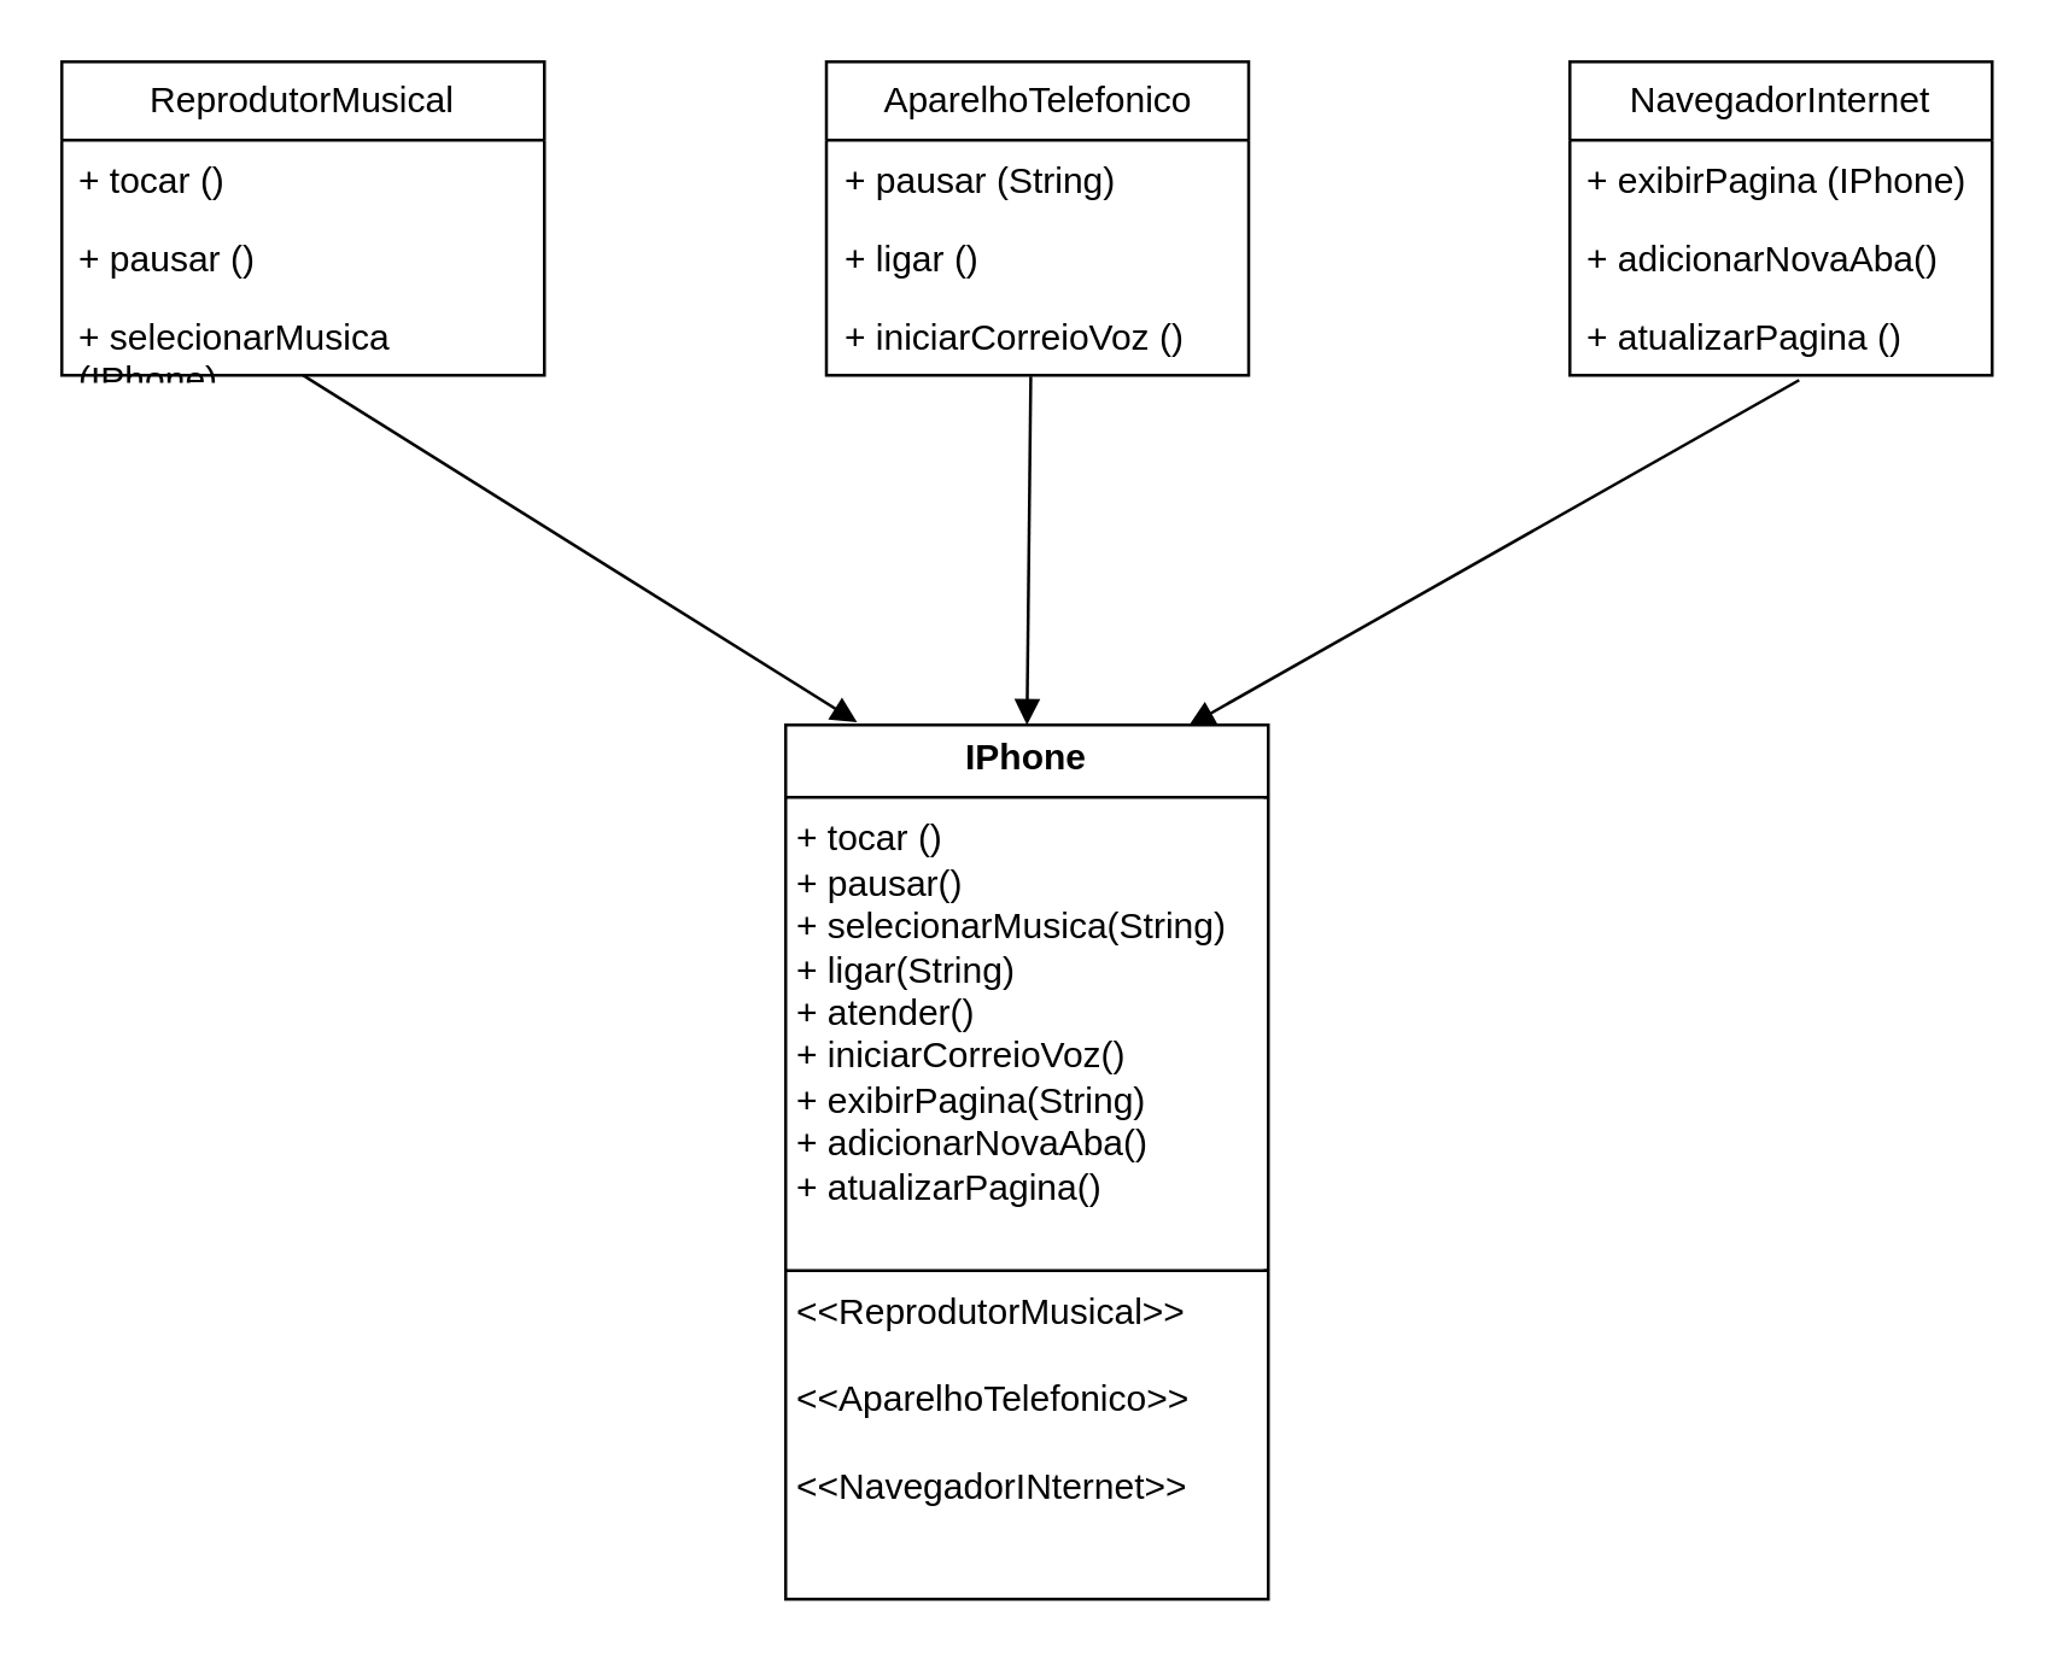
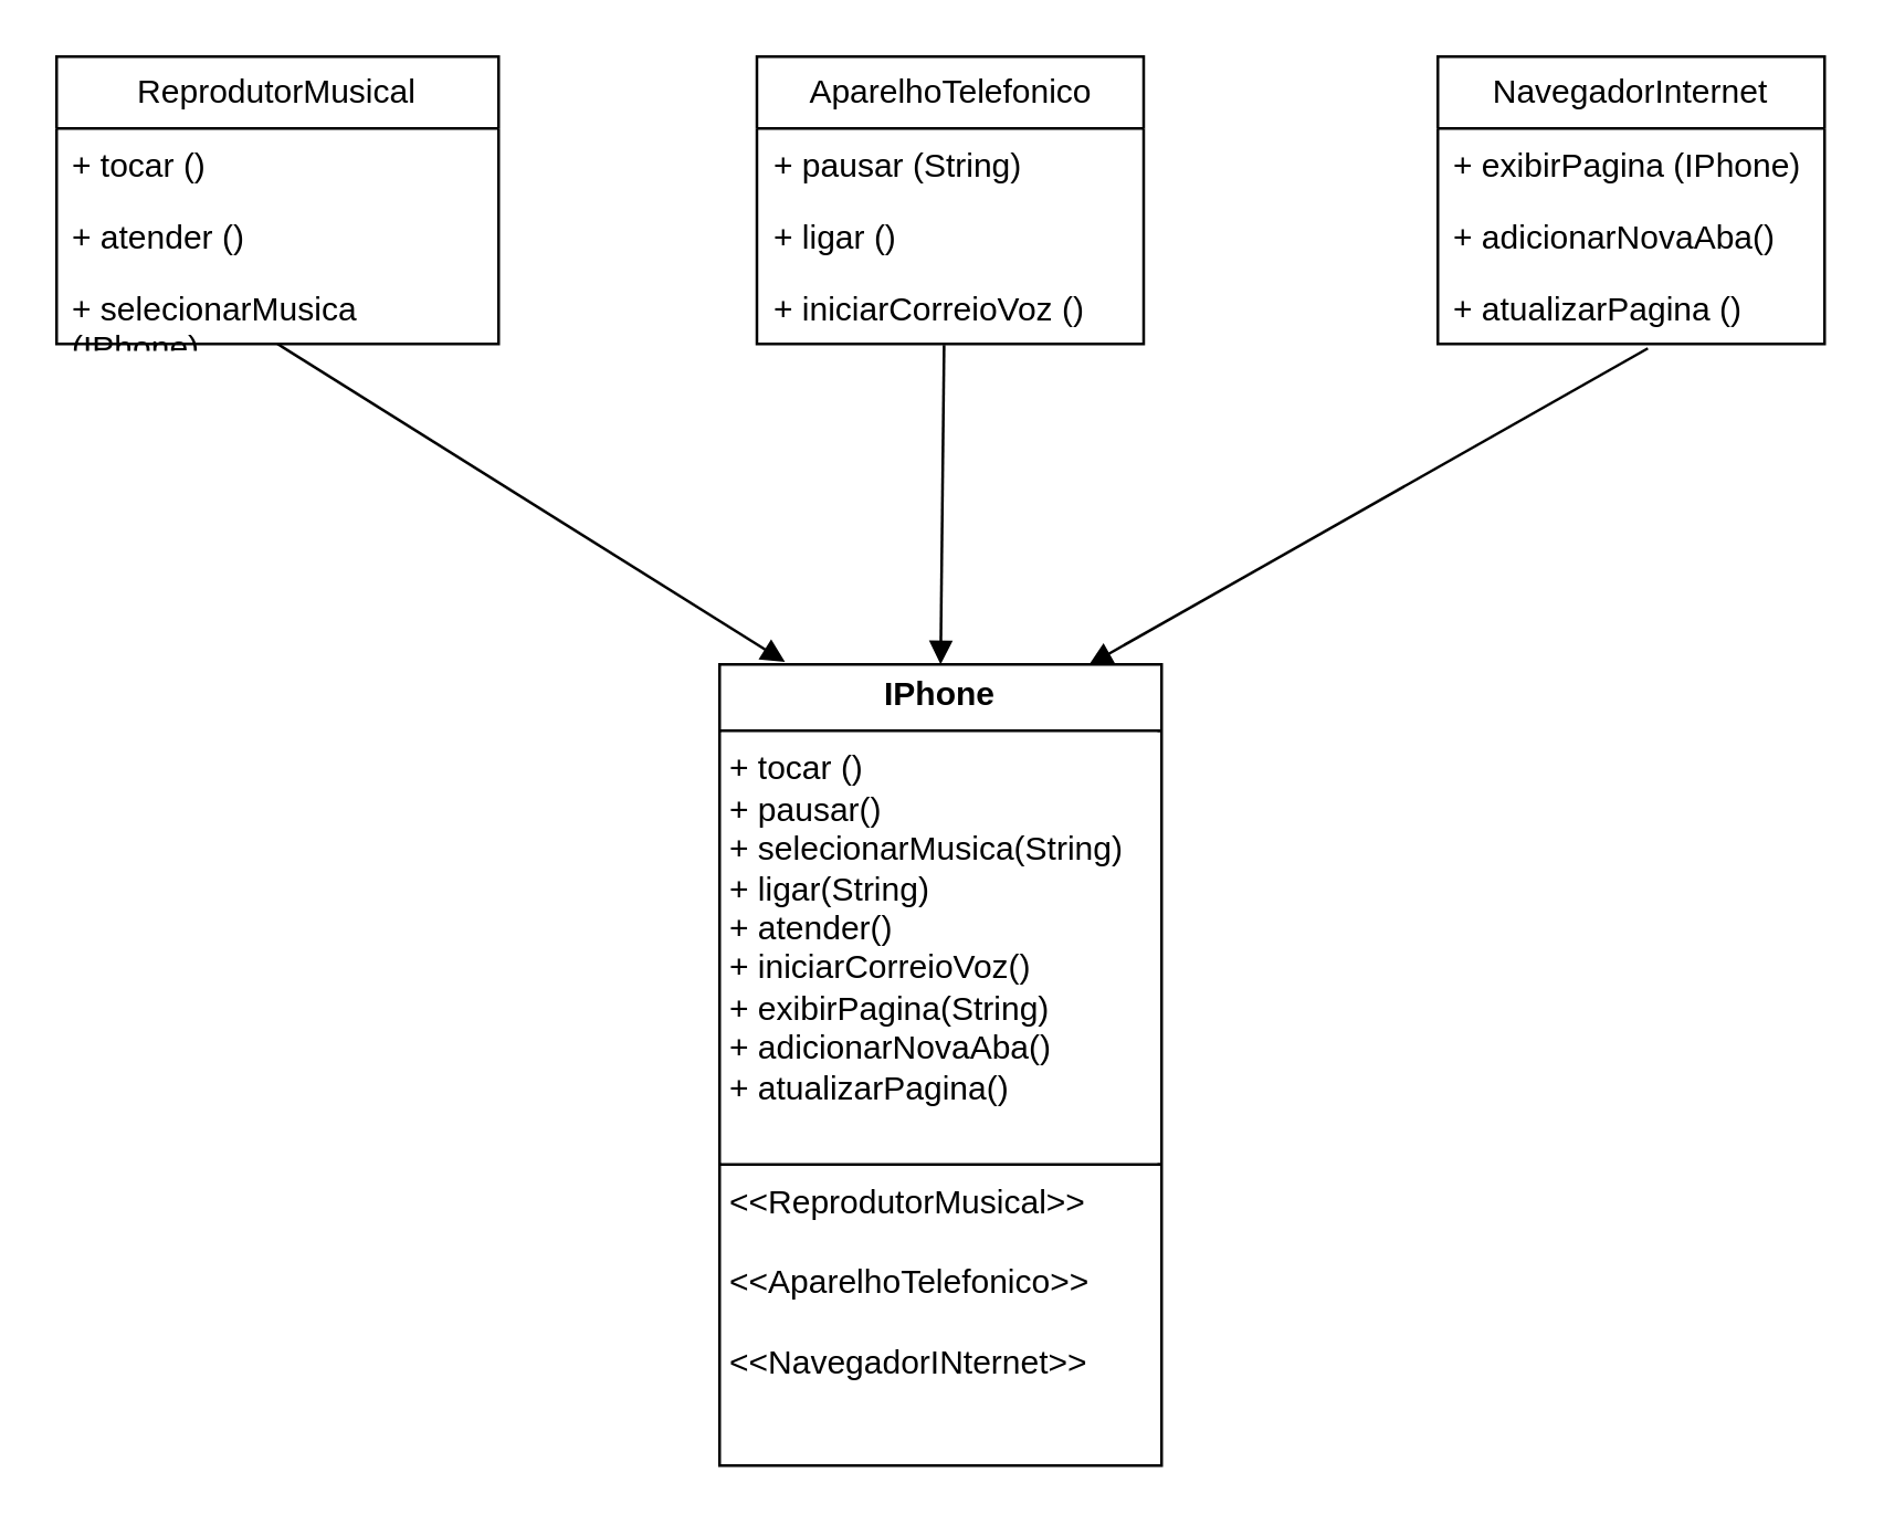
  <mxCell id="0" />
  <mxCell id="1" parent="0" />
  <mxCell id="2" value="NavegadorInternet" style="swimlane;fontStyle=0;childLayout=stackLayout;horizontal=1;startSize=26;fillColor=none;horizontalStack=0;resizeParent=1;resizeParentMax=0;resizeLast=0;collapsible=1;marginBottom=0;whiteSpace=wrap;html=1;" vertex="1" parent="1"><mxGeometry x="520" y="20" width="140" height="104" as="geometry" /></mxCell>
  <mxCell id="3" value="+ exibirPagina (IPhone)" style="text;strokeColor=none;fillColor=none;align=left;verticalAlign=top;spacingLeft=4;spacingRight=4;overflow=hidden;rotatable=0;points=[[0,0.5],[1,0.5]];portConstraint=eastwest;whiteSpace=wrap;html=1;" vertex="1" parent="2"><mxGeometry y="26" width="140" height="26" as="geometry" /></mxCell>
  <mxCell id="4" value="+ adicionarNovaAba()" style="text;strokeColor=none;fillColor=none;align=left;verticalAlign=top;spacingLeft=4;spacingRight=4;overflow=hidden;rotatable=0;points=[[0,0.5],[1,0.5]];portConstraint=eastwest;whiteSpace=wrap;html=1;" vertex="1" parent="2"><mxGeometry y="52" width="140" height="26" as="geometry" /></mxCell>
  <mxCell id="5" value="+ atualizarPagina ()" style="text;strokeColor=none;fillColor=none;align=left;verticalAlign=top;spacingLeft=4;spacingRight=4;overflow=hidden;rotatable=0;points=[[0,0.5],[1,0.5]];portConstraint=eastwest;whiteSpace=wrap;html=1;" vertex="1" parent="2"><mxGeometry y="78" width="140" height="26" as="geometry" /></mxCell>
  <mxCell id="6" value="AparelhoTelefonico" style="swimlane;fontStyle=0;childLayout=stackLayout;horizontal=1;startSize=26;fillColor=none;horizontalStack=0;resizeParent=1;resizeParentMax=0;resizeLast=0;collapsible=1;marginBottom=0;whiteSpace=wrap;html=1;" vertex="1" parent="1"><mxGeometry x="273.5" y="20" width="140" height="104" as="geometry"><mxRectangle x="343.5" y="140" width="140" height="30" as="alternateBounds" /></mxGeometry></mxCell>
  <mxCell id="7" value="+ pausar (String)" style="text;strokeColor=none;fillColor=none;align=left;verticalAlign=top;spacingLeft=4;spacingRight=4;overflow=hidden;rotatable=0;points=[[0,0.5],[1,0.5]];portConstraint=eastwest;whiteSpace=wrap;html=1;" vertex="1" parent="6"><mxGeometry y="26" width="140" height="26" as="geometry" /></mxCell>
  <mxCell id="8" value="+ ligar ()" style="text;strokeColor=none;fillColor=none;align=left;verticalAlign=top;spacingLeft=4;spacingRight=4;overflow=hidden;rotatable=0;points=[[0,0.5],[1,0.5]];portConstraint=eastwest;whiteSpace=wrap;html=1;" vertex="1" parent="6"><mxGeometry y="52" width="140" height="26" as="geometry" /></mxCell>
  <mxCell id="9" value="+ iniciarCorreioVoz ()" style="text;strokeColor=none;fillColor=none;align=left;verticalAlign=top;spacingLeft=4;spacingRight=4;overflow=hidden;rotatable=0;points=[[0,0.5],[1,0.5]];portConstraint=eastwest;whiteSpace=wrap;html=1;" vertex="1" parent="6"><mxGeometry y="78" width="140" height="26" as="geometry" /></mxCell>
  <mxCell id="10" value="ReprodutorMusical" style="swimlane;fontStyle=0;childLayout=stackLayout;horizontal=1;startSize=26;fillColor=none;horizontalStack=0;resizeParent=1;resizeParentMax=0;resizeLast=0;collapsible=1;marginBottom=0;whiteSpace=wrap;html=1;" vertex="1" parent="1"><mxGeometry x="20" y="20" width="160" height="104" as="geometry" /></mxCell>
  <mxCell id="11" value="+ tocar ()" style="text;strokeColor=none;fillColor=none;align=left;verticalAlign=top;spacingLeft=4;spacingRight=4;overflow=hidden;rotatable=0;points=[[0,0.5],[1,0.5]];portConstraint=eastwest;whiteSpace=wrap;html=1;" vertex="1" parent="10"><mxGeometry y="26" width="160" height="26" as="geometry" /></mxCell>
- <mxCell id="12" value="+ pausar ()" style="text;strokeColor=none;fillColor=none;align=left;verticalAlign=top;spacingLeft=4;spacingRight=4;overflow=hidden;rotatable=0;points=[[0,0.5],[1,0.5]];portConstraint=eastwest;whiteSpace=wrap;html=1;" vertex="1" parent="10"><mxGeometry y="52" width="160" height="26" as="geometry" /></mxCell>
+ <mxCell id="12" value="+ atender ()" style="text;strokeColor=none;fillColor=none;align=left;verticalAlign=top;spacingLeft=4;spacingRight=4;overflow=hidden;rotatable=0;points=[[0,0.5],[1,0.5]];portConstraint=eastwest;whiteSpace=wrap;html=1;" vertex="1" parent="10"><mxGeometry y="52" width="160" height="26" as="geometry" /></mxCell>
  <mxCell id="13" value="+ selecionarMusica (IPhone)" style="text;strokeColor=none;fillColor=none;align=left;verticalAlign=top;spacingLeft=4;spacingRight=4;overflow=hidden;rotatable=0;points=[[0,0.5],[1,0.5]];portConstraint=eastwest;whiteSpace=wrap;html=1;" vertex="1" parent="10"><mxGeometry y="78" width="160" height="26" as="geometry" /></mxCell>
  <mxCell id="14" value="&lt;p style=&quot;margin:0px;margin-top:4px;text-align:center;&quot;&gt;&lt;b&gt;IPhone&lt;/b&gt;&lt;/p&gt;&lt;hr size=&quot;1&quot; style=&quot;border-style:solid;&quot;&gt;&lt;p style=&quot;margin:0px;margin-left:4px;&quot;&gt;+ tocar ()&lt;/p&gt;&lt;p style=&quot;margin:0px;margin-left:4px;&quot;&gt;+ pausar()&lt;/p&gt;&lt;p style=&quot;margin:0px;margin-left:4px;&quot;&gt;+ selecionarMusica(String)&lt;/p&gt;&lt;p style=&quot;margin:0px;margin-left:4px;&quot;&gt;+ ligar(String)&lt;/p&gt;&lt;p style=&quot;margin:0px;margin-left:4px;&quot;&gt;+ atender()&lt;/p&gt;&lt;p style=&quot;margin:0px;margin-left:4px;&quot;&gt;+ iniciarCorreioVoz()&lt;/p&gt;&lt;p style=&quot;margin:0px;margin-left:4px;&quot;&gt;+ exibirPagina(String)&lt;/p&gt;&lt;p style=&quot;margin:0px;margin-left:4px;&quot;&gt;+ adicionarNovaAba()&lt;/p&gt;&lt;p style=&quot;margin:0px;margin-left:4px;&quot;&gt;+ atualizarPagina()&lt;/p&gt;&lt;p style=&quot;margin:0px;margin-left:4px;&quot;&gt;&lt;br&gt;&lt;/p&gt;&lt;hr size=&quot;1&quot; style=&quot;border-style:solid;&quot;&gt;&lt;p style=&quot;margin:0px;margin-left:4px;&quot;&gt;&amp;lt;&amp;lt;ReprodutorMusical&amp;gt;&amp;gt;&lt;/p&gt;&lt;p style=&quot;margin:0px;margin-left:4px;&quot;&gt;&lt;br&gt;&lt;/p&gt;&lt;p style=&quot;margin:0px;margin-left:4px;&quot;&gt;&amp;lt;&amp;lt;AparelhoTelefonico&amp;gt;&amp;gt;&lt;/p&gt;&lt;p style=&quot;margin:0px;margin-left:4px;&quot;&gt;&lt;br&gt;&lt;/p&gt;&lt;p style=&quot;margin:0px;margin-left:4px;&quot;&gt;&amp;lt;&amp;lt;NavegadorINternet&amp;gt;&amp;gt;&lt;/p&gt;" style="verticalAlign=top;align=left;overflow=fill;html=1;whiteSpace=wrap;" vertex="1" parent="1"><mxGeometry x="260" y="240" width="160" height="290" as="geometry" /></mxCell>
  <mxCell id="15" value="" style="ellipse;whiteSpace=wrap;html=1;align=center;aspect=fixed;fillColor=none;strokeColor=none;resizable=0;perimeter=centerPerimeter;rotatable=0;allowArrows=0;points=[];outlineConnect=1;" vertex="1" parent="1"><mxGeometry x="300" y="180" width="10" height="10" as="geometry" /></mxCell>
  <mxCell id="16" value="" style="html=1;verticalAlign=bottom;endArrow=block;curved=0;rounded=0;sketch=0;strokeColor=default;strokeWidth=1;align=center;fontFamily=Helvetica;fontSize=12;fontColor=default;labelBackgroundColor=default;endSize=6;entryX=0.148;entryY=-0.003;entryDx=0;entryDy=0;entryPerimeter=0;" edge="1" parent="1" target="14"><mxGeometry width="80" relative="1" as="geometry"><mxPoint x="100" y="124" as="sourcePoint" /><mxPoint x="160" y="164" as="targetPoint" /></mxGeometry></mxCell>
  <mxCell id="17" value="" style="html=1;verticalAlign=bottom;endArrow=block;curved=0;rounded=0;sketch=0;strokeColor=default;strokeWidth=1;align=center;fontFamily=Helvetica;fontSize=12;fontColor=default;labelBackgroundColor=default;endSize=6;entryX=0.835;entryY=0.001;entryDx=0;entryDy=0;entryPerimeter=0;exitX=0.543;exitY=1.062;exitDx=0;exitDy=0;exitPerimeter=0;" edge="1" parent="1" source="5" target="14"><mxGeometry width="80" relative="1" as="geometry"><mxPoint x="214" y="124" as="sourcePoint" /><mxPoint x="396" y="237" as="targetPoint" /></mxGeometry></mxCell>
  <mxCell id="18" value="" style="html=1;verticalAlign=bottom;endArrow=block;curved=0;rounded=0;sketch=0;strokeColor=default;strokeWidth=1;align=center;fontFamily=Helvetica;fontSize=12;fontColor=default;labelBackgroundColor=default;endSize=6;exitX=0.484;exitY=1.015;exitDx=0;exitDy=0;exitPerimeter=0;" edge="1" parent="1" source="9"><mxGeometry width="80" relative="1" as="geometry"><mxPoint x="540" y="129" as="sourcePoint" /><mxPoint x="340" y="240" as="targetPoint" /></mxGeometry></mxCell>
